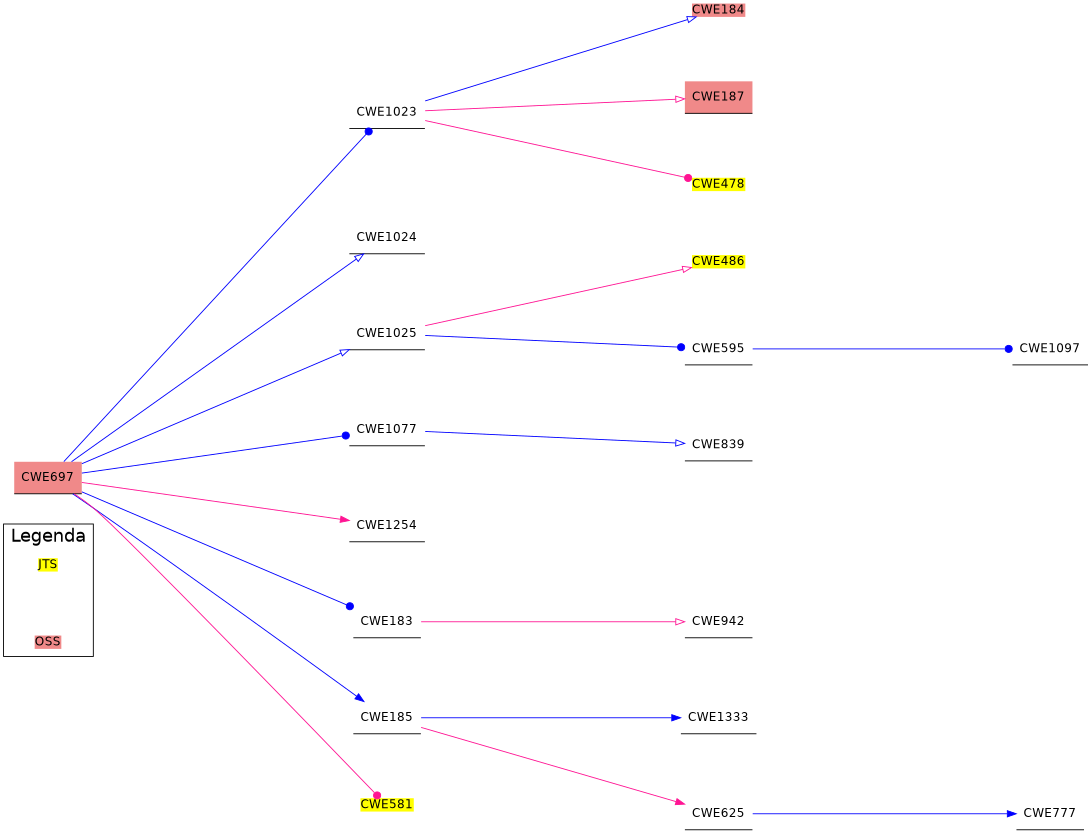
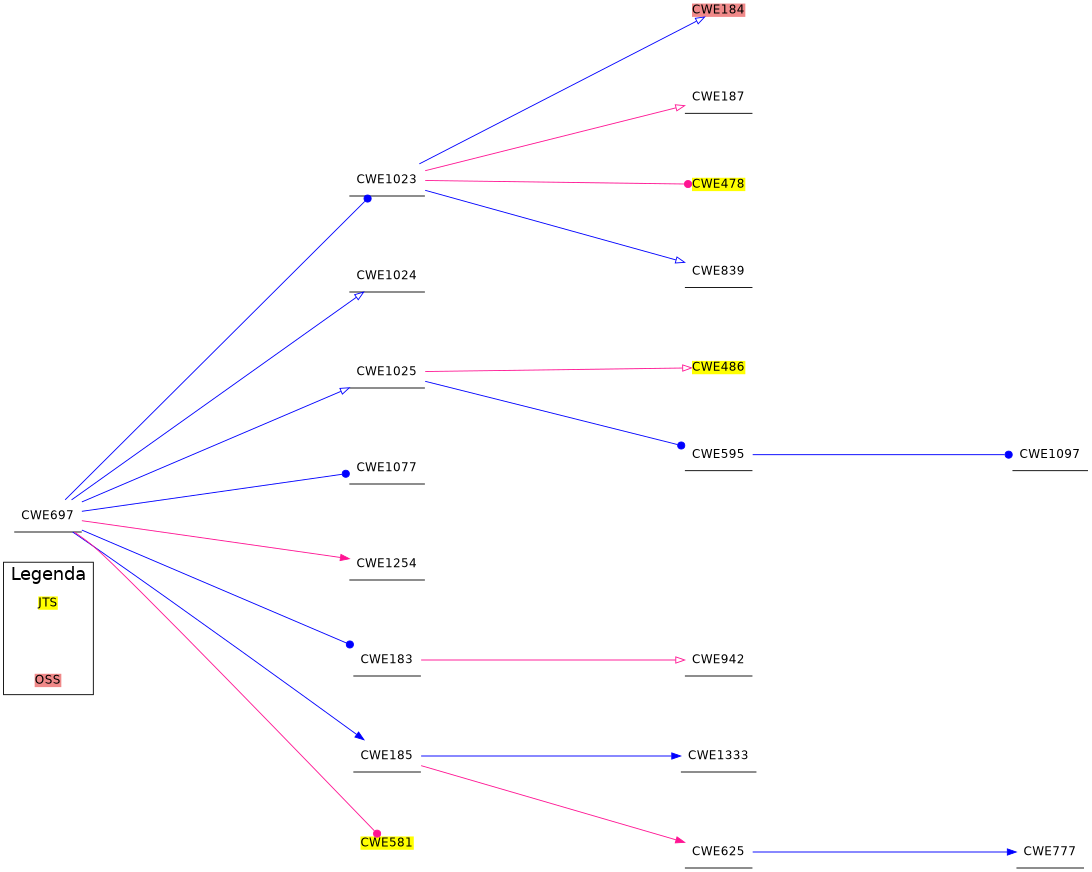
  digraph {
    fontname="DejaVu Sans"
    nodesep=1
    rankdir=LR
    ranksep=4
    splines=true
    node [color=black fillcolor=white fontname="DejaVu Sans" shape=underline style=filled]
    edge [arrowhead=dot color=blue fontname="DejaVu Sans"]
    n1 [fillcolor=yellow label=JTS shape=plain]
    n2 [fillcolor="#f08989" label=OSS shape=plain]
-   n3 [fillcolor="#f08989" label=CWE697]
+   n3 [label=CWE697]
    n4 [label=CWE1023]
    n5 [label=CWE1024]
    n6 [label=CWE1025]
    n7 [label=CWE1077]
    n8 [label=CWE1254]
    n9 [label=CWE183]
    n10 [label=CWE185]
    n11 [fillcolor=yellow label=CWE581 shape=plain]
    n12 [fillcolor="#f08989" label=CWE184 shape=plain]
-   n13 [fillcolor="#f08989" label=CWE187]
+   n13 [label=CWE187]
    n14 [fillcolor=yellow label=CWE478 shape=plain]
    n15 [label=CWE839]
    n16 [fillcolor=yellow label=CWE486 shape=plain]
    n17 [label=CWE595]
    n18 [label=CWE942]
    n19 [label=CWE1333]
    n20 [label=CWE625]
    n21 [label=CWE1097]
    n22 [label=CWE777]
    subgraph cluster_1 {
      fontsize=20
      label=Legenda
      n1
      n2
    }
    n3 -> n4
    n3 -> n5 [arrowhead=onormal]
    n3 -> n6 [arrowhead=onormal]
    n3 -> n7
    n3 -> n8 [arrowhead=normal color=deeppink]
    n3 -> n9
    n3 -> n10 [arrowhead=normal]
    n3 -> n11 [color=deeppink]
    n4 -> n12 [arrowhead=onormal]
    n4 -> n13 [arrowhead=onormal color=deeppink]
    n4 -> n14 [color=deeppink]
-   n7 -> n15 [arrowhead=onormal]
+   n4 -> n15 [arrowhead=onormal]
    n6 -> n16 [arrowhead=onormal color=deeppink]
    n6 -> n17
    n9 -> n18 [arrowhead=onormal color=deeppink]
    n10 -> n19 [arrowhead=normal]
    n10 -> n20 [arrowhead=normal color=deeppink]
    n17 -> n21
    n20 -> n22 [arrowhead=normal]
  }
